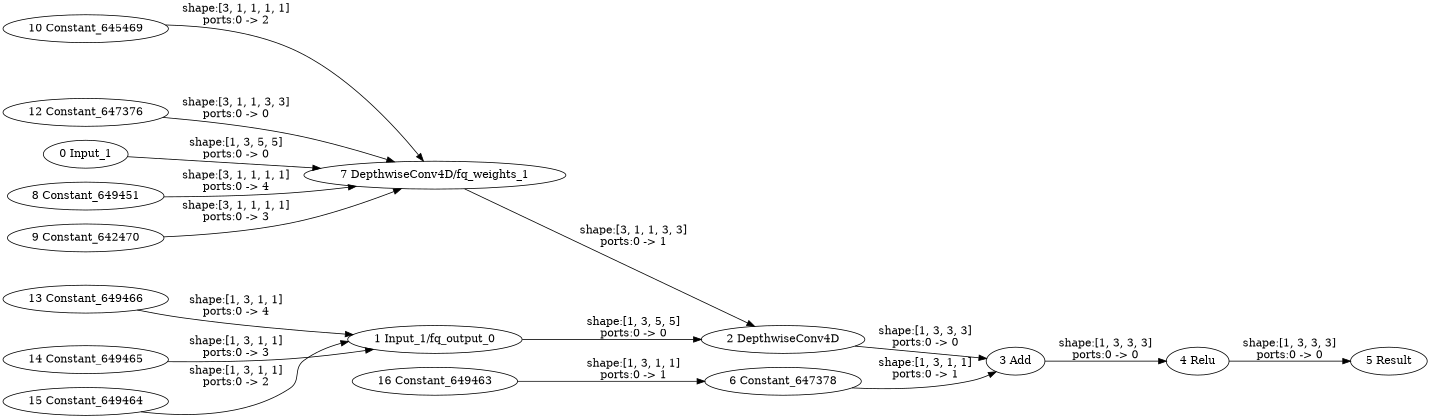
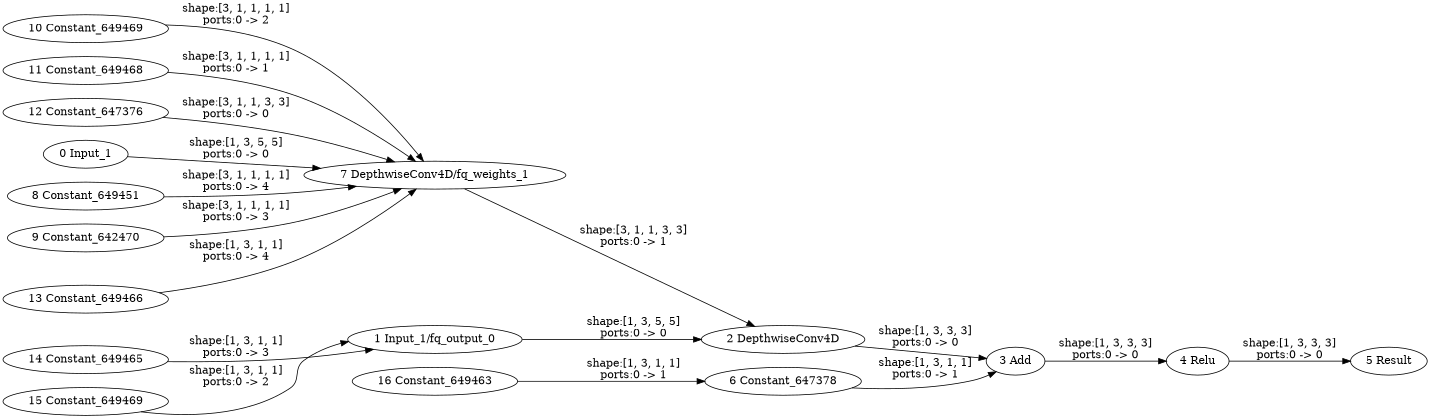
  strict digraph {
    rankdir=LR
    node [type=Constant]
    edge [style=solid]
    "0 Input_1" [type=Parameter]
    "7 DepthwiseConv4D/fq_weights_1" [type=FakeQuantize]
    "1 Input_1/fq_output_0" [type=FakeQuantize]
    "2 DepthwiseConv4D" [type=GroupConvolution]
    "3 Add" [type=Add]
    "4 Relu" [type=Relu]
    "5 Result" [type=Result]
    "6 Constant_647378"
    n9 [label="8 Constant_649451"]
    n10 [label="9 Constant_642470"]
-   "10 Constant_649469" [label="10 Constant_645469"]
+   "10 Constant_649469"
+   "11 Constant_649468"
    "12 Constant_647376"
    "13 Constant_649466"
    "14 Constant_649465"
-   "15 Constant_649464"
+   "15 Constant_649464" [label="15 Constant_649469"]
    "16 Constant_649463"
    "0 Input_1" -> "7 DepthwiseConv4D/fq_weights_1" [label="shape:[1, 3, 5, 5]\nports:0 -> 0"]
    "7 DepthwiseConv4D/fq_weights_1" -> "2 DepthwiseConv4D" [label="shape:[3, 1, 1, 3, 3]\nports:0 -> 1"]
    "1 Input_1/fq_output_0" -> "2 DepthwiseConv4D" [label="shape:[1, 3, 5, 5]\nports:0 -> 0"]
    "2 DepthwiseConv4D" -> "3 Add" [label="shape:[1, 3, 3, 3]\nports:0 -> 0"]
    "3 Add" -> "4 Relu" [label="shape:[1, 3, 3, 3]\nports:0 -> 0"]
    "4 Relu" -> "5 Result" [label="shape:[1, 3, 3, 3]\nports:0 -> 0"]
    "6 Constant_647378" -> "3 Add" [label="shape:[1, 3, 1, 1]\nports:0 -> 1"]
    n9 -> "7 DepthwiseConv4D/fq_weights_1" [label="shape:[3, 1, 1, 1, 1]\nports:0 -> 4"]
    n10 -> "7 DepthwiseConv4D/fq_weights_1" [label="shape:[3, 1, 1, 1, 1]\nports:0 -> 3"]
    "10 Constant_649469" -> "7 DepthwiseConv4D/fq_weights_1" [label="shape:[3, 1, 1, 1, 1]\nports:0 -> 2"]
+   "11 Constant_649468" -> "7 DepthwiseConv4D/fq_weights_1" [label="shape:[3, 1, 1, 1, 1]\nports:0 -> 1"]
    "12 Constant_647376" -> "7 DepthwiseConv4D/fq_weights_1" [label="shape:[3, 1, 1, 3, 3]\nports:0 -> 0"]
-   "13 Constant_649466" -> "1 Input_1/fq_output_0" [label="shape:[1, 3, 1, 1]\nports:0 -> 4"]
+   "13 Constant_649466" -> "7 DepthwiseConv4D/fq_weights_1" [label="shape:[1, 3, 1, 1]\nports:0 -> 4"]
    "14 Constant_649465" -> "1 Input_1/fq_output_0" [label="shape:[1, 3, 1, 1]\nports:0 -> 3"]
    "15 Constant_649464" -> "1 Input_1/fq_output_0" [label="shape:[1, 3, 1, 1]\nports:0 -> 2"]
    "16 Constant_649463" -> "6 Constant_647378" [label="shape:[1, 3, 1, 1]\nports:0 -> 1"]
  }
